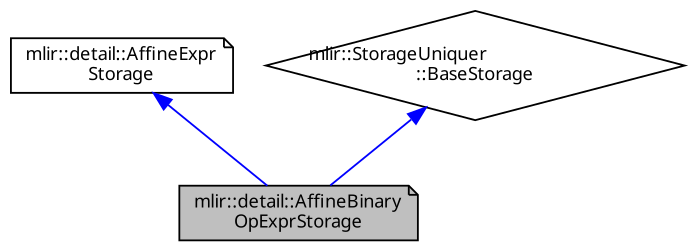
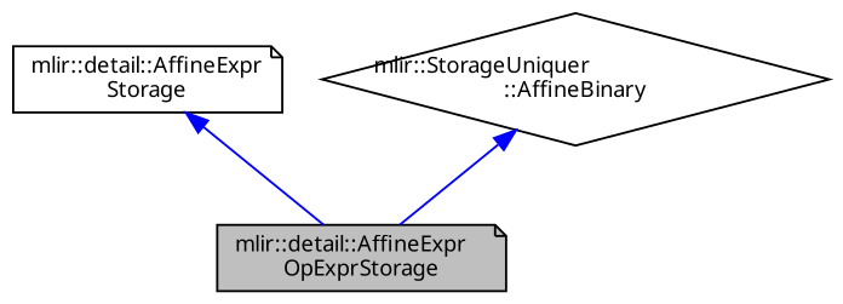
  digraph {
    fontname="Noto Sans"
    node [color=black fontname="Noto Sans" fontsize=10 shape=note]
    edge [color=blue dir=back fontname="Noto Sans" fontsize=10 labelfontname=Helvetica labelfontsize=10 style=solid]
-   n1 [fillcolor=grey75 fontcolor=black height=0.2 label="mlir::detail::AffineBinary\lOpExprStorage" style=filled width=0.4]
+   n1 [fillcolor=grey75 fontcolor=black height=0.2 label="mlir::detail::AffineExpr\lOpExprStorage" style=filled width=0.4]
    n2 [height=0.2 label="mlir::detail::AffineExpr\lStorage" width=0.4]
-   n3 [height=0.2 label="mlir::StorageUniquer\l::BaseStorage" shape=diamond width=0.4]
+   n3 [height=0.2 label="mlir::StorageUniquer\l::AffineBinary" shape=diamond width=0.4]
    n2 -> n1
    n3 -> n1
  }
